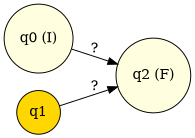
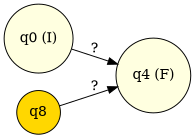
  digraph {
    rankdir=LR
    node [fillcolor=lightyellow shape=circle style=filled]
    n1 [label="q0 (I)"]
-   n2 [label="q2 (F)"]
-   n3 [fillcolor=gold label=q1]
+   n2 [label="q4 (F)"]
+   n3 [fillcolor=gold label=q8]
    n1 -> n2 [label="?"]
    n3 -> n2 [label="?"]
  }
